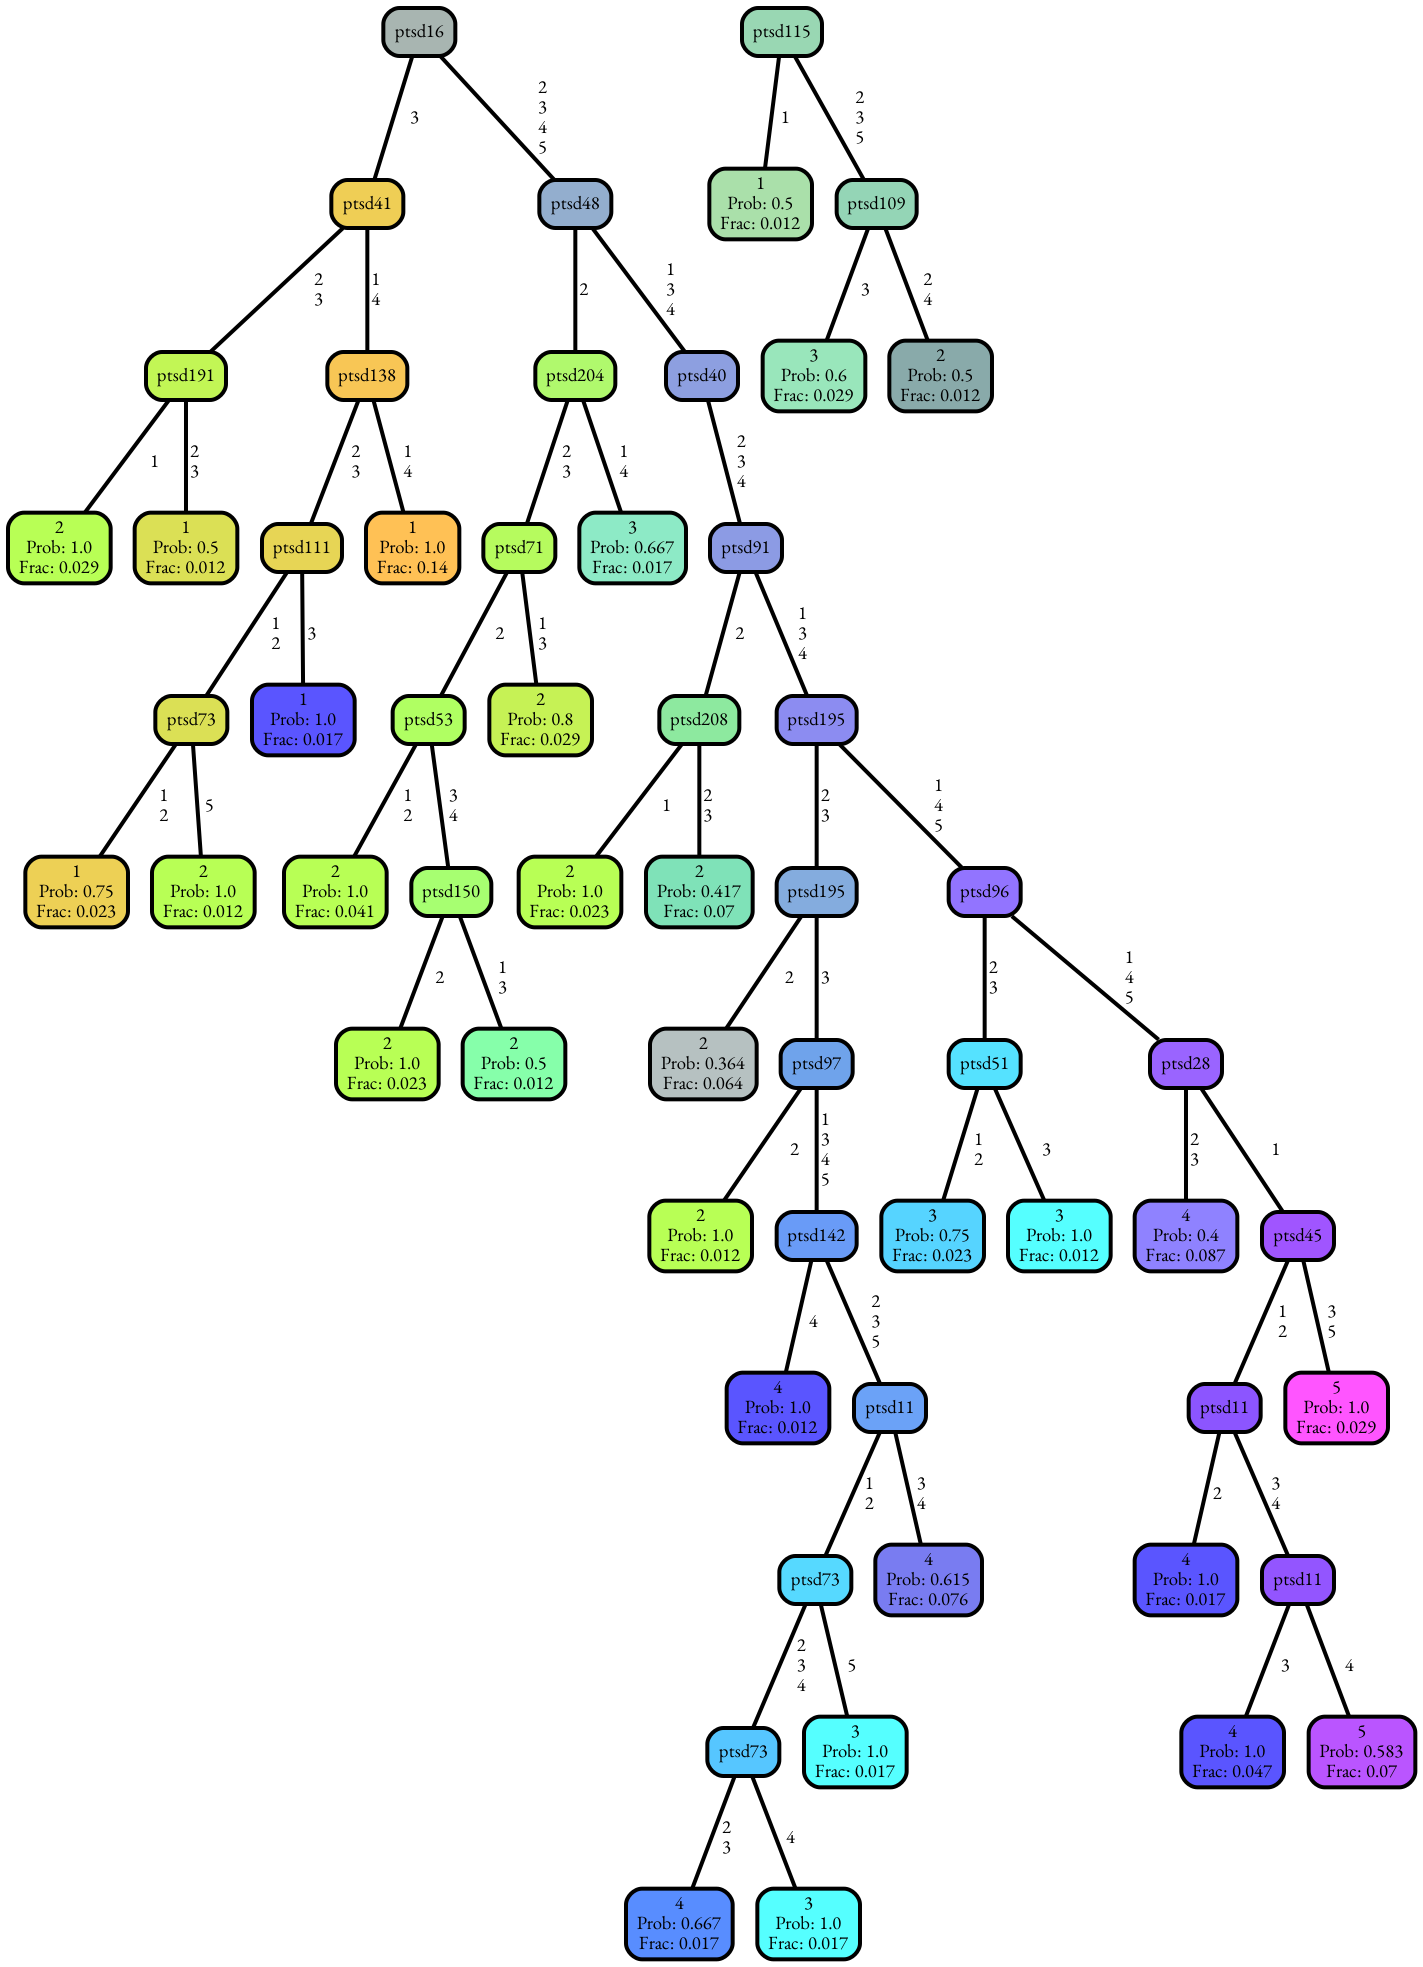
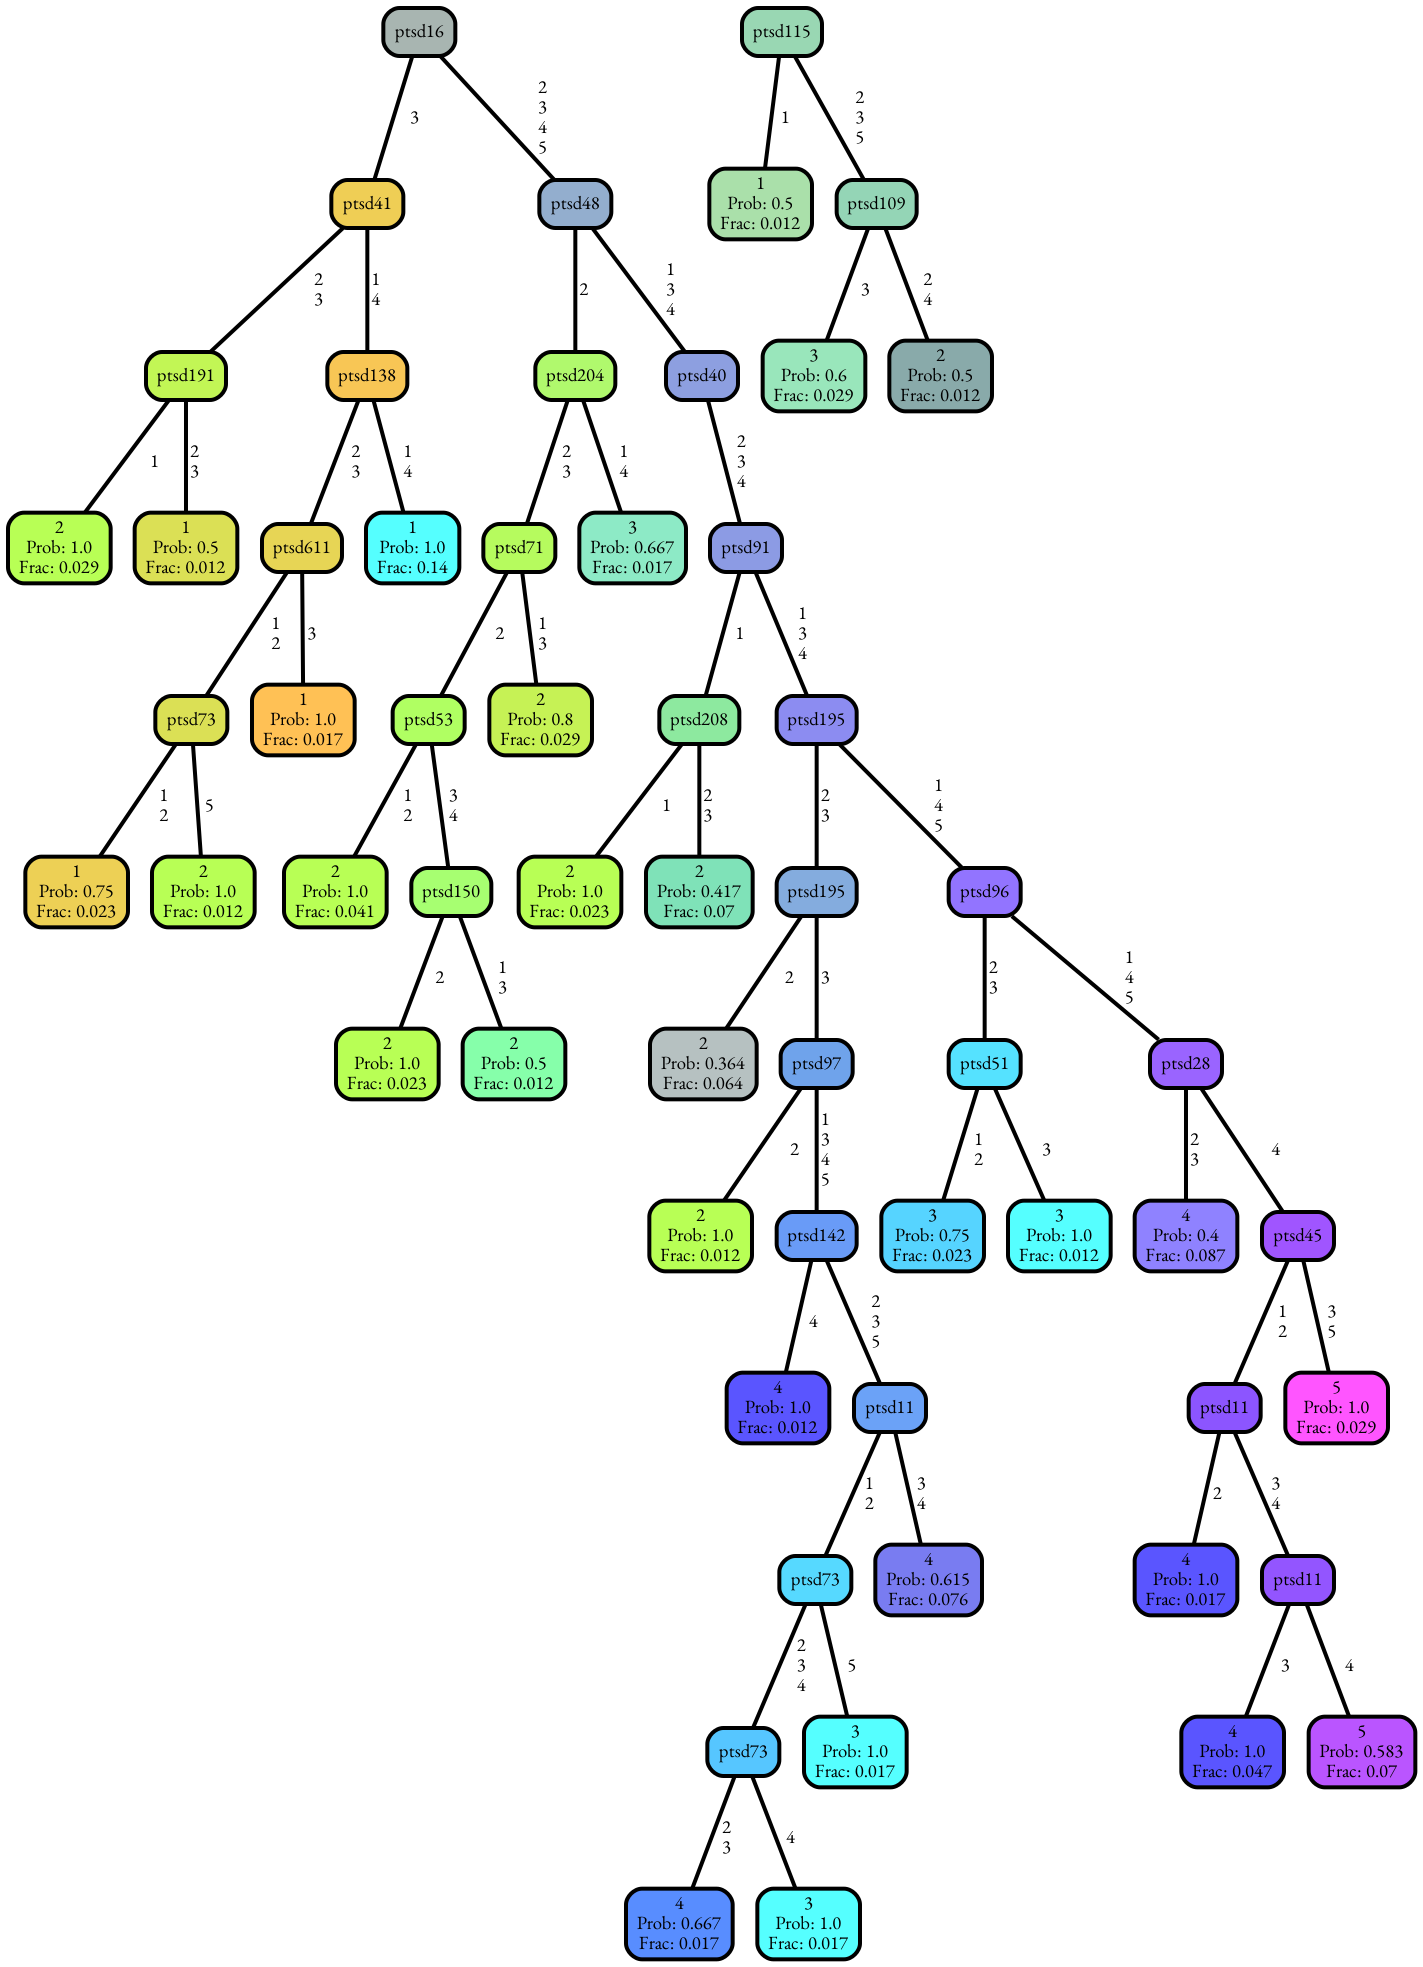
  graph {
    fontname="EB Garamond"
    ranksep="0 equally"
    splines=straight
    node [color=black fillcolor="#b8ff55" fontcolor=black fontname="EB Garamond" penwidth=3 shape=box style="filled, rounded"]
    edge [color=black fontname="EB Garamond" penwidth=3]
    n1 [label="2\nProb: 1.0\nFrac: 0.029"]
    n2 [fillcolor="#c2f655" label=ptsd191]
    n3 [fillcolor="#dbe055" label="1\nProb: 0.5\nFrac: 0.012"]
    n4 [fillcolor="#efce55" label=ptsd41]
    n5 [fillcolor="#f8c655" label=ptsd138]
-   n6 [fillcolor="#e7d555" label=ptsd111]
-   n7 [fillcolor="#ffc155" label="1\nProb: 1.0\nFrac: 0.14"]
+   n6 [fillcolor="#e7d555" label=ptsd611]
+   n7 [fillcolor="#55ffff" label="1\nProb: 1.0\nFrac: 0.14"]
    n8 [fillcolor="#edd055" label="1\nProb: 0.75\nFrac: 0.023"]
    n9 [fillcolor="#dbe055" label=ptsd73]
    n10 [label="2\nProb: 1.0\nFrac: 0.012"]
-   n11 [fillcolor="#5a55ff" label="1\nProb: 1.0\nFrac: 0.017"]
+   n11 [fillcolor="#ffc155" label="1\nProb: 1.0\nFrac: 0.017"]
    n12 [fillcolor="#a8b5b1" label=ptsd16]
    n13 [fillcolor="#93aece" label=ptsd48]
    n14 [fillcolor="#b0f96d" label=ptsd204]
    n15 [fillcolor="#8d9fe0" label=ptsd40]
    n16 [label="2\nProb: 1.0\nFrac: 0.041"]
    n17 [fillcolor="#b0ff62" label=ptsd53]
    n18 [fillcolor="#a7ff71" label=ptsd150]
    n19 [label="2\nProb: 1.0\nFrac: 0.023"]
    n20 [fillcolor="#86ffaa" label="2\nProb: 0.5\nFrac: 0.012"]
    n21 [fillcolor="#b6fb5e" label=ptsd71]
    n22 [fillcolor="#c6f255" label="2\nProb: 0.8\nFrac: 0.029"]
    n23 [fillcolor="#8deac6" label="3\nProb: 0.667\nFrac: 0.017"]
    n24 [fillcolor="#8c9be4" label=ptsd91]
    n25 [fillcolor="#aae0aa" label="1\nProb: 0.5\nFrac: 0.012"]
    n26 [fillcolor="#99d7b3" label=ptsd115]
    n27 [fillcolor="#94d5b6" label=ptsd109]
    n28 [fillcolor="#99e6bb" label="3\nProb: 0.6\nFrac: 0.029"]
    n29 [fillcolor="#89aaaa" label="2\nProb: 0.5\nFrac: 0.012"]
    n30 [fillcolor="#8de99f" label=ptsd208]
    n31 [fillcolor="#8c8cf1" label=ptsd195]
    n32 [label="2\nProb: 1.0\nFrac: 0.023"]
    n33 [fillcolor="#7fe2b8" label="2\nProb: 0.417\nFrac: 0.07"]
    n34 [fillcolor="#84acde" label=ptsd195]
    n35 [fillcolor="#9274ff" label=ptsd96]
    n36 [fillcolor="#b6c1c1" label="2\nProb: 0.364\nFrac: 0.064"]
    n37 [fillcolor="#6fa3eb" label=ptsd97]
    n38 [label="2\nProb: 1.0\nFrac: 0.012"]
    n39 [fillcolor="#699bf7" label=ptsd142]
    n40 [fillcolor="#5a55ff" label="4\nProb: 1.0\nFrac: 0.012"]
    n41 [fillcolor="#6ba2f7" label=ptsd11]
    n42 [fillcolor="#56d9ff" label=ptsd73]
    n43 [fillcolor="#797cf1" label="4\nProb: 0.615\nFrac: 0.076"]
    n44 [fillcolor="#588dff" label="4\nProb: 0.667\nFrac: 0.017"]
    n45 [fillcolor="#56c6ff" label=ptsd73]
    n46 [fillcolor="#55ffff" label="3\nProb: 1.0\nFrac: 0.017"]
    n47 [fillcolor="#55ffff" label="3\nProb: 1.0\nFrac: 0.017"]
    n48 [fillcolor="#55e2ff" label=ptsd51]
    n49 [fillcolor="#9a64ff" label=ptsd28]
    n50 [fillcolor="#56d4ff" label="3\nProb: 0.75\nFrac: 0.023"]
    n51 [fillcolor="#55ffff" label="3\nProb: 1.0\nFrac: 0.012"]
    n52 [fillcolor="#8f82ff" label="4\nProb: 0.4\nFrac: 0.087"]
    n53 [fillcolor="#a055ff" label=ptsd45]
    n54 [fillcolor="#8c55ff" label=ptsd11]
    n55 [fillcolor="#ff55ff" label="5\nProb: 1.0\nFrac: 0.029"]
    n56 [fillcolor="#5a55ff" label="4\nProb: 1.0\nFrac: 0.017"]
    n57 [fillcolor="#9355ff" label=ptsd11]
    n58 [fillcolor="#5a55ff" label="4\nProb: 1.0\nFrac: 0.047"]
    n59 [fillcolor="#ba55ff" label="5\nProb: 0.583\nFrac: 0.07"]
    subgraph sub_1 {
      rank=same
    }
    n2 -- n1 [label=" 1"]
    n2 -- n3 [label=" 2\n 3"]
    n4 -- n2 [label=" 2\n 3"]
    n4 -- n5 [label=" 1\n 4"]
    n5 -- n6 [label=" 2\n 3"]
    n5 -- n7 [label=" 1\n 4"]
    n6 -- n9 [label=" 1\n 2"]
    n6 -- n11 [label=" 3"]
    n9 -- n8 [label=" 1\n 2"]
    n9 -- n10 [label=" 5"]
    n12 -- n4 [label=" 3"]
    n12 -- n13 [label=" 2\n 3\n 4\n 5"]
    n13 -- n14 [label=" 2"]
    n13 -- n15 [label=" 1\n 3\n 4"]
    n14 -- n21 [label=" 2\n 3"]
    n14 -- n23 [label=" 1\n 4"]
    n15 -- n24 [label=" 2\n 3\n 4"]
    n17 -- n16 [label=" 1\n 2"]
    n17 -- n18 [label=" 3\n 4"]
    n18 -- n19 [label=" 2"]
    n18 -- n20 [label=" 1\n 3"]
    n21 -- n17 [label=" 2"]
    n21 -- n22 [label=" 1\n 3"]
-   n24 -- n30 [label=" 2"]
+   n24 -- n30 [label=" 1"]
    n24 -- n31 [label=" 1\n 3\n 4"]
    n26 -- n25 [label=" 1"]
    n26 -- n27 [label=" 2\n 3\n 5"]
    n27 -- n28 [label=" 3"]
    n27 -- n29 [label=" 2\n 4"]
    n30 -- n32 [label=" 1"]
    n30 -- n33 [label=" 2\n 3"]
    n31 -- n34 [label=" 2\n 3"]
    n31 -- n35 [label=" 1\n 4\n 5"]
    n34 -- n36 [label=" 2"]
    n34 -- n37 [label=" 3"]
    n35 -- n48 [label=" 2\n 3"]
    n35 -- n49 [label=" 1\n 4\n 5"]
    n37 -- n38 [label=" 2"]
    n37 -- n39 [label=" 1\n 3\n 4\n 5"]
    n39 -- n40 [label=" 4"]
    n39 -- n41 [label=" 2\n 3\n 5"]
    n41 -- n42 [label=" 1\n 2"]
    n41 -- n43 [label=" 3\n 4"]
    n42 -- n45 [label=" 2\n 3\n 4"]
    n42 -- n47 [label=" 5"]
    n45 -- n44 [label=" 2\n 3"]
    n45 -- n46 [label=" 4"]
    n48 -- n50 [label=" 1\n 2"]
    n48 -- n51 [label=" 3"]
    n49 -- n52 [label=" 2\n 3"]
-   n49 -- n53 [label=" 1"]
+   n49 -- n53 [label=" 4"]
    n53 -- n54 [label=" 1\n 2"]
    n53 -- n55 [label=" 3\n 5"]
    n54 -- n56 [label=" 2"]
    n54 -- n57 [label=" 3\n 4"]
    n57 -- n58 [label=" 3"]
    n57 -- n59 [label=" 4"]
  }
